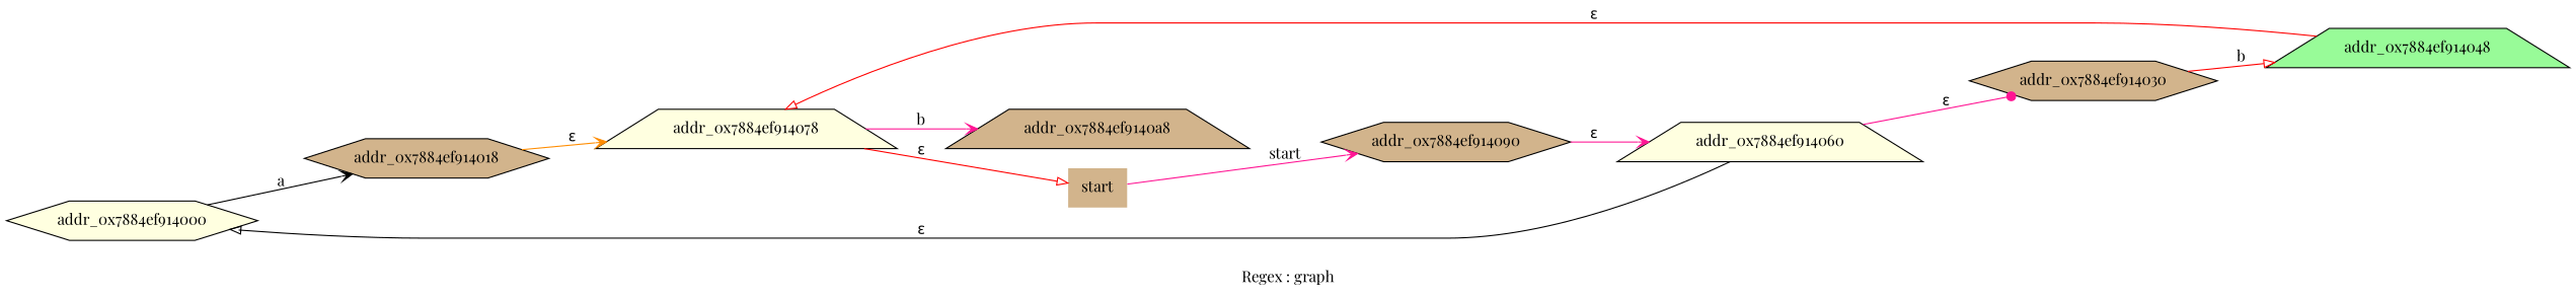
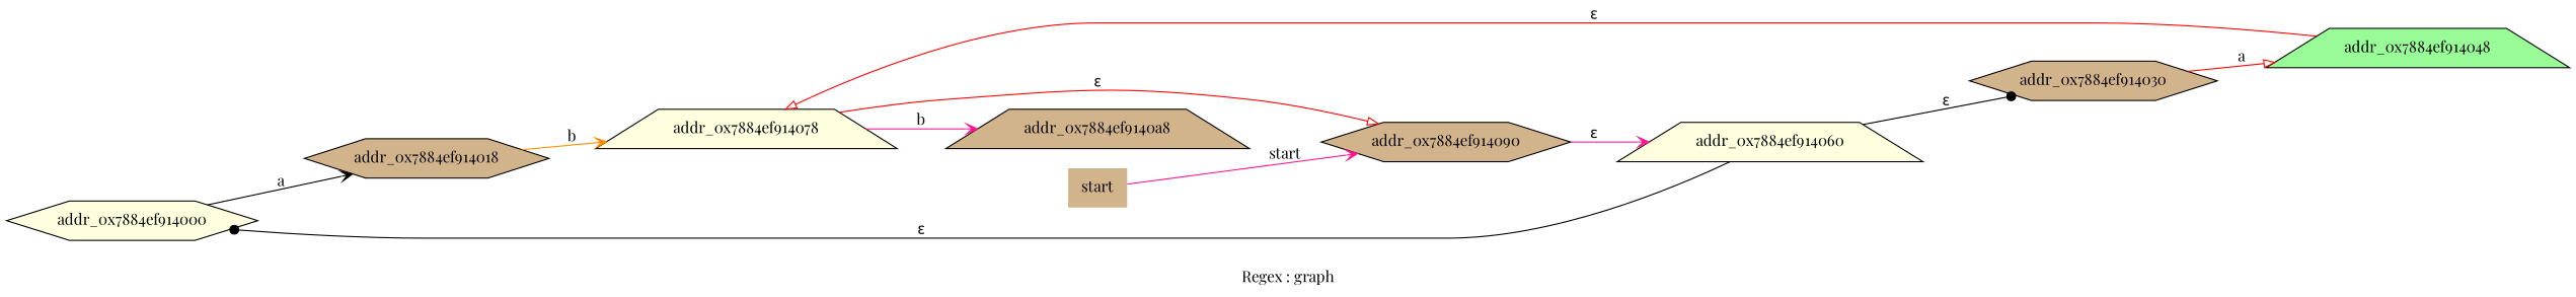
  digraph {
    fontname="Playfair Display"
    label="Regex : graph"
    labelloc=b
    rankdir=LR
    node [fillcolor=tan fontname="Playfair Display" shape=hexagon style=filled]
    edge [arrowhead=vee color=deeppink fontname="Playfair Display"]
    addr_0x7884ef914000 [fillcolor=lightyellow]
    addr_0x7884ef914060 [fillcolor=lightyellow shape=trapezium]
    addr_0x7884ef914030
    addr_0x7884ef914018
    addr_0x7884ef914048 [fillcolor=palegreen shape=trapezium]
    addr_0x7884ef914090
    addr_0x7884ef914078 [fillcolor=lightyellow shape=trapezium]
    addr_0x7884ef9140a8 [shape=trapezium]
    start [shape=none]
    addr_0x7884ef914000 -> addr_0x7884ef914018 [color=black label=a]
-   addr_0x7884ef914060 -> addr_0x7884ef914000 [arrowhead=onormal color=black label="ε"]
-   addr_0x7884ef914060 -> addr_0x7884ef914030 [arrowhead=dot label="ε"]
-   addr_0x7884ef914030 -> addr_0x7884ef914048 [arrowhead=onormal color=red label=b]
-   addr_0x7884ef914018 -> addr_0x7884ef914078 [color=darkorange label="ε"]
+   addr_0x7884ef914060 -> addr_0x7884ef914000 [arrowhead=dot color=black label="ε"]
+   addr_0x7884ef914060 -> addr_0x7884ef914030 [arrowhead=dot color=black label="ε"]
+   addr_0x7884ef914030 -> addr_0x7884ef914048 [arrowhead=onormal color=red label=a]
+   addr_0x7884ef914018 -> addr_0x7884ef914078 [color=darkorange label=b]
    addr_0x7884ef914048 -> addr_0x7884ef914078 [arrowhead=onormal color=red label="ε"]
    addr_0x7884ef914090 -> addr_0x7884ef914060 [label="ε"]
-   addr_0x7884ef914078 -> start [arrowhead=onormal color=red label="ε"]
+   addr_0x7884ef914078 -> addr_0x7884ef914090 [arrowhead=onormal color=red label="ε"]
    addr_0x7884ef914078 -> addr_0x7884ef9140a8 [label=b]
    start -> addr_0x7884ef914090 [label=start]
  }
